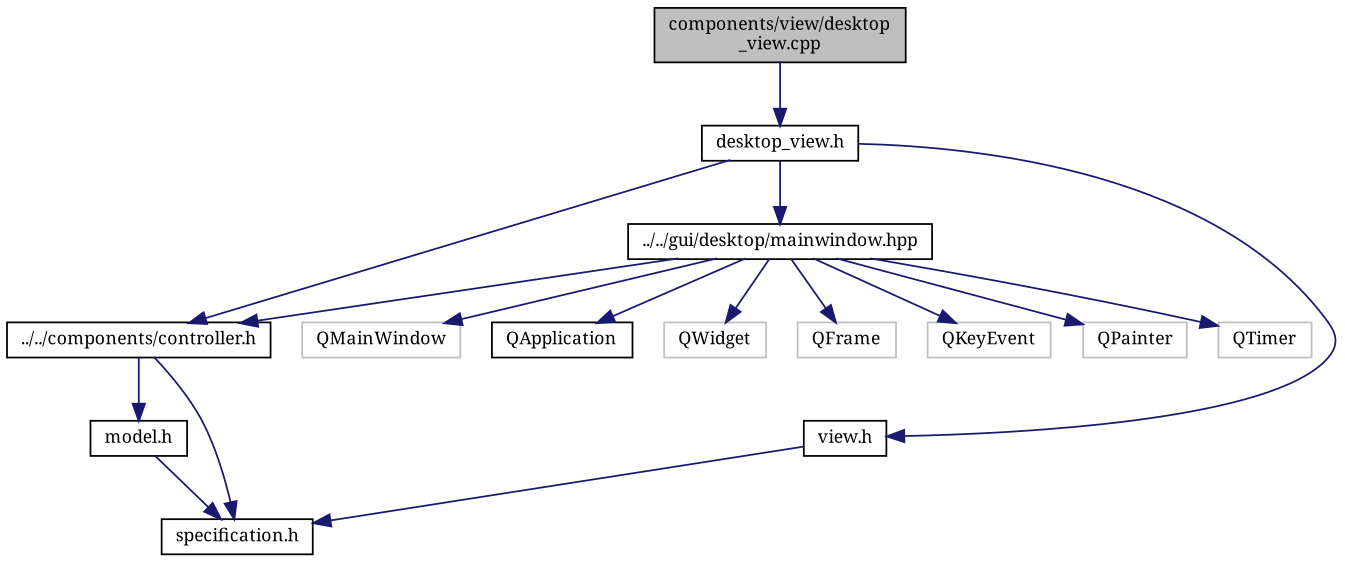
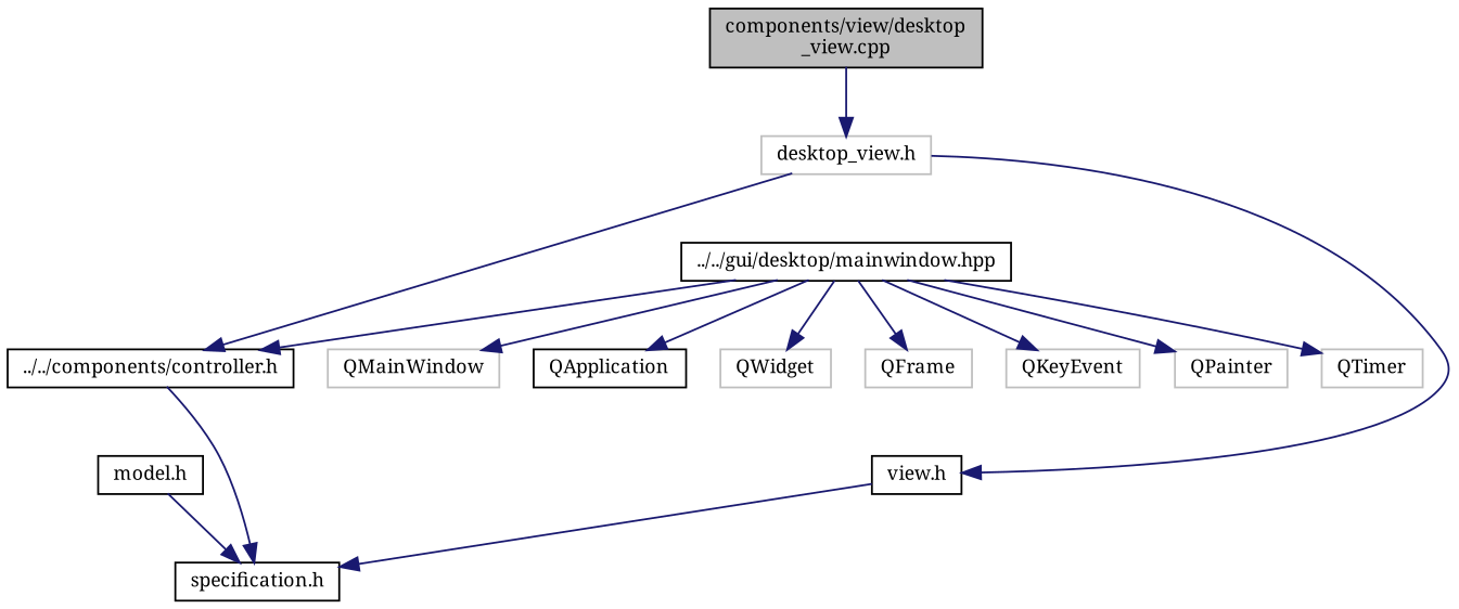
  digraph {
    fontname="Noto Serif"
    node [color=black fillcolor=white fontname="Noto Serif" fontsize=10 shape=record style=filled]
    edge [color=midnightblue fontname="Noto Serif" fontsize=10 labelfontname=Helvetica labelfontsize=10 style=solid]
    n1 [fillcolor=grey75 fontcolor=black height=0.2 label="components/view/desktop\l_view.cpp" width=0.4]
-   n2 [height=0.2 label="desktop_view.h" width=0.4]
+   n2 [color=grey75 height=0.2 label="desktop_view.h" width=0.4]
    n3 [height=0.2 label="../../gui/desktop/mainwindow.hpp" width=0.4]
    n4 [height=0.2 label="../../components/controller.h" width=0.4]
    n5 [height=0.2 label="view.h" width=0.4]
    n6 [color=grey75 height=0.2 label=QMainWindow width=0.4]
    n7 [height=0.2 label=QApplication width=0.4]
    n8 [color=grey75 height=0.2 label=QWidget width=0.4]
    n9 [color=grey75 height=0.2 label=QFrame width=0.4]
    n10 [color=grey75 height=0.2 label=QKeyEvent width=0.4]
    n11 [color=grey75 height=0.2 label=QPainter width=0.4]
    n12 [color=grey75 height=0.2 label=QTimer width=0.4]
    n13 [height=0.2 label="model.h" width=0.4]
    n14 [height=0.2 label="specification.h" width=0.4]
    n1 -> n2
-   n2 -> n3
    n2 -> n4
    n2 -> n5
    n3 -> n4
    n3 -> n6
    n3 -> n7
    n3 -> n8
    n3 -> n9
    n3 -> n10
    n3 -> n11
    n3 -> n12
-   n4 -> n13
    n4 -> n14
    n5 -> n14
    n13 -> n14
  }
